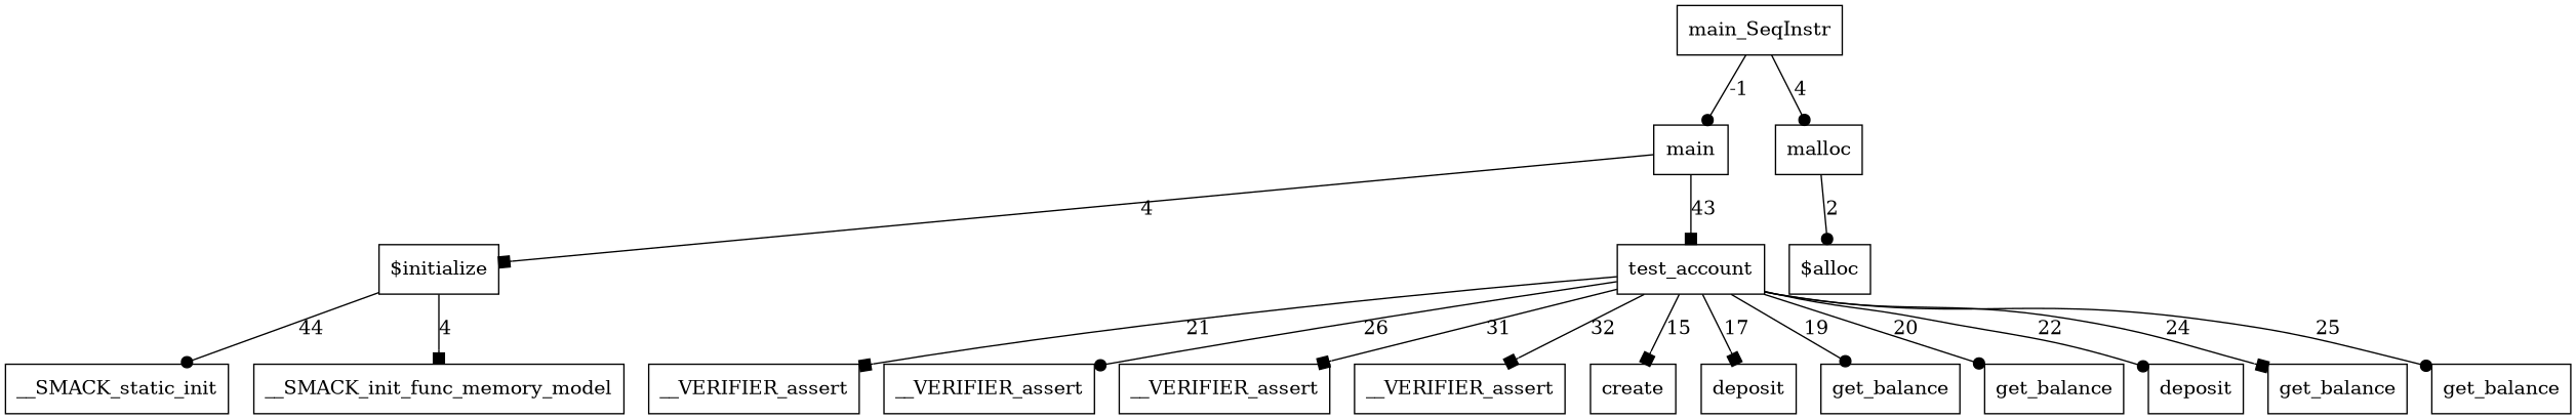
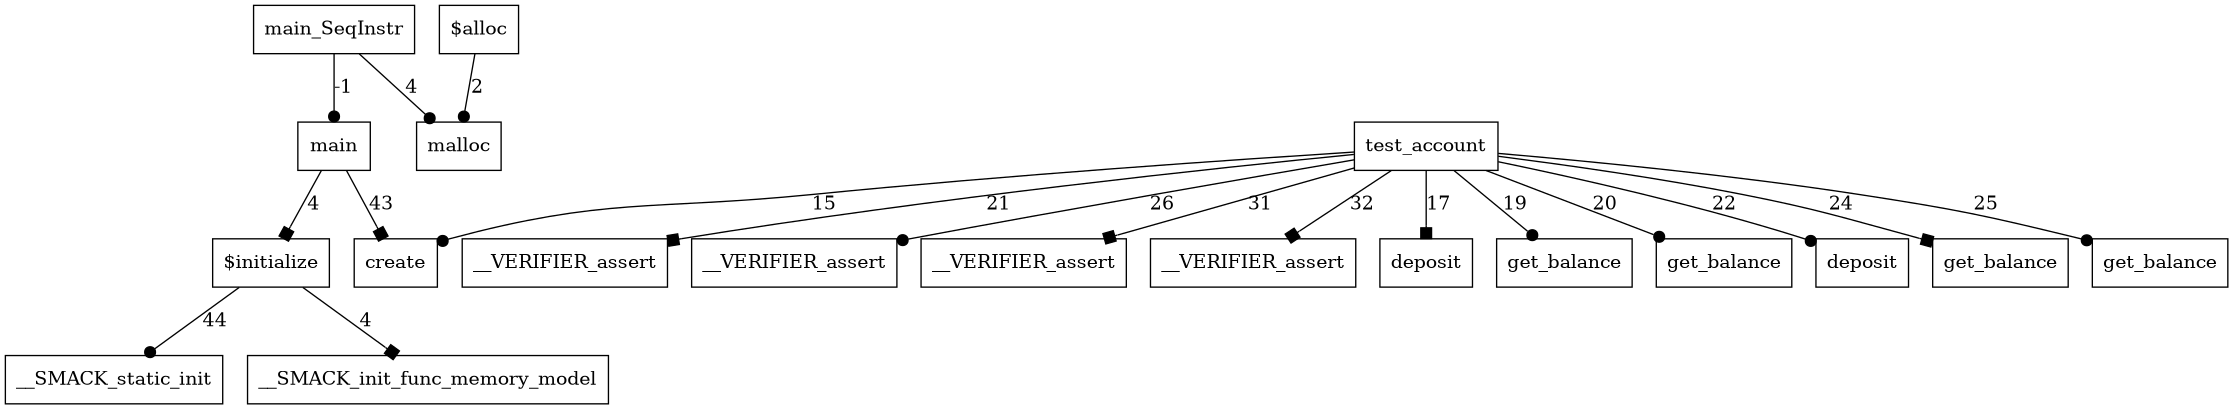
  digraph {
    node [color=black shape=box]
    edge [arrowhead=dot]
    n1 [label=main_SeqInstr]
    n2 [label=main]
    n3 [label=malloc]
    n4 [label="$initialize"]
    n5 [label=test_account]
    n6 [label=__SMACK_static_init]
    n7 [label=__SMACK_init_func_memory_model]
    n8 [label=__VERIFIER_assert]
    n9 [label=__VERIFIER_assert]
    n10 [label=__VERIFIER_assert]
    n11 [label=__VERIFIER_assert]
    n12 [label=create]
    n13 [label=deposit]
    n14 [label=get_balance]
    n15 [label=get_balance]
    n16 [label=deposit]
    n17 [label=get_balance]
    n18 [label=get_balance]
    n19 [label="$alloc"]
    n1 -> n2 [label=-1]
    n1 -> n3 [label=4]
    n2 -> n4 [arrowhead=box label=4]
-   n2 -> n5 [arrowhead=box label=43]
-   n3 -> n19 [label=2]
+   n2 -> n12 [arrowhead=box label=43]
+   n19 -> n3 [label=2]
    n4 -> n6 [label=44]
    n4 -> n7 [arrowhead=box label=4]
    n5 -> n8 [arrowhead=box label=21]
    n5 -> n9 [label=26]
    n5 -> n10 [arrowhead=box label=31]
    n5 -> n11 [arrowhead=box label=32]
-   n5 -> n12 [arrowhead=box label=15]
+   n5 -> n12 [label=15]
    n5 -> n13 [arrowhead=box label=17]
    n5 -> n14 [label=19]
    n5 -> n15 [label=20]
    n5 -> n16 [label=22]
    n5 -> n17 [arrowhead=box label=24]
    n5 -> n18 [label=25]
  }
